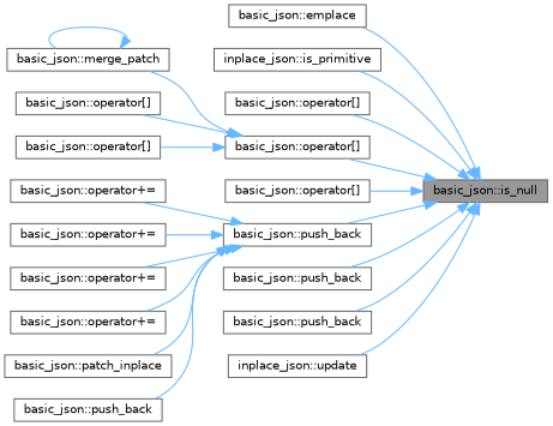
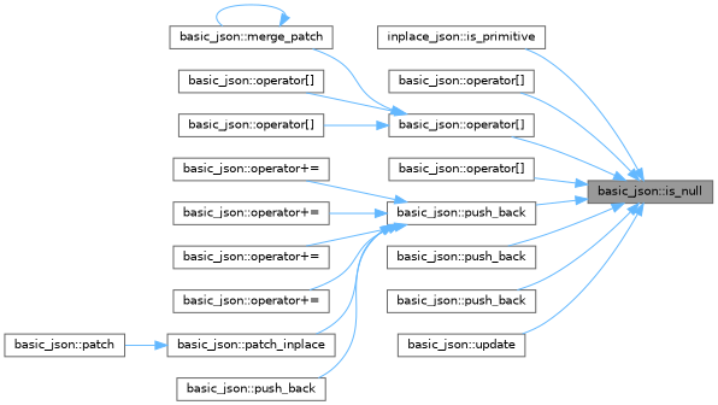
  digraph {
    rankdir=RL
    node [color=grey40 fillcolor=white fontname=Helvetica fontsize=10 shape=box style=filled]
    edge [color=steelblue1 dir=back fontname=Helvetica fontsize=10 labelfontname=Helvetica labelfontsize=10 style=solid]
    n1 [color=gray40 fillcolor=grey60 fontcolor=black height=0.2 label="basic_json::is_null" width=0.4]
-   n2 [height=0.2 label="basic_json::emplace" width=0.4]
    n3 [height=0.2 label="inplace_json::is_primitive" width=0.4]
    n4 [height=0.2 label="basic_json::operator[]" width=0.4]
    n5 [height=0.2 label="basic_json::operator[]" width=0.4]
    n6 [height=0.2 label="basic_json::operator[]" width=0.4]
    n7 [height=0.2 label="basic_json::push_back" width=0.4]
    n8 [height=0.2 label="basic_json::push_back" width=0.4]
    n9 [height=0.2 label="basic_json::push_back" width=0.4]
-   n10 [height=0.2 label="inplace_json::update" width=0.4]
+   n10 [height=0.2 label="basic_json::update" width=0.4]
    n11 [height=0.2 label="basic_json::merge_patch" width=0.4]
    n12 [height=0.2 label="basic_json::operator[]" width=0.4]
    n13 [height=0.2 label="basic_json::operator[]" width=0.4]
    n14 [height=0.2 label="basic_json::operator+=" width=0.4]
    n15 [height=0.2 label="basic_json::operator+=" width=0.4]
    n16 [height=0.2 label="basic_json::operator+=" width=0.4]
    n17 [height=0.2 label="basic_json::operator+=" width=0.4]
    n18 [height=0.2 label="basic_json::patch_inplace" width=0.4]
    n19 [height=0.2 label="basic_json::push_back" width=0.4]
-   n1 -> n2
+   n20 [height=0.2 label="basic_json::patch" width=0.4]
    n1 -> n3
    n1 -> n4
    n1 -> n5
    n1 -> n6
    n1 -> n7
    n1 -> n8
    n1 -> n9
    n1 -> n10
    n5 -> n11
    n5 -> n12
    n5 -> n13
    n7 -> n14
    n7 -> n15
    n7 -> n16
    n7 -> n17
    n7 -> n18
    n7 -> n19
    n11 -> n11
+   n18 -> n20
  }
